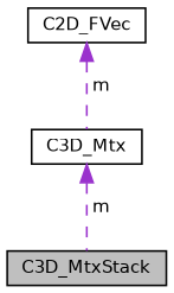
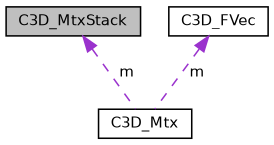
  digraph {
    node [color=black fillcolor=white fontname=Helvetica fontsize=10 shape=record style=filled]
    edge [color=darkorchid3 dir=back fontname=Helvetica fontsize=10 labelfontname=Helvetica labelfontsize=10 style=dashed]
    n1 [fillcolor=grey75 fontcolor=black height=0.2 label=C3D_MtxStack width=0.4]
    n2 [height=0.2 label=C3D_Mtx width=0.4]
-   n3 [height=0.2 label=C2D_FVec width=0.4]
-   n2 -> n1 [label=" m"]
+   n3 [height=0.2 label=C3D_FVec width=0.4]
+   n1 -> n2 [label=" m"]
    n3 -> n2 [label=" m"]
  }
